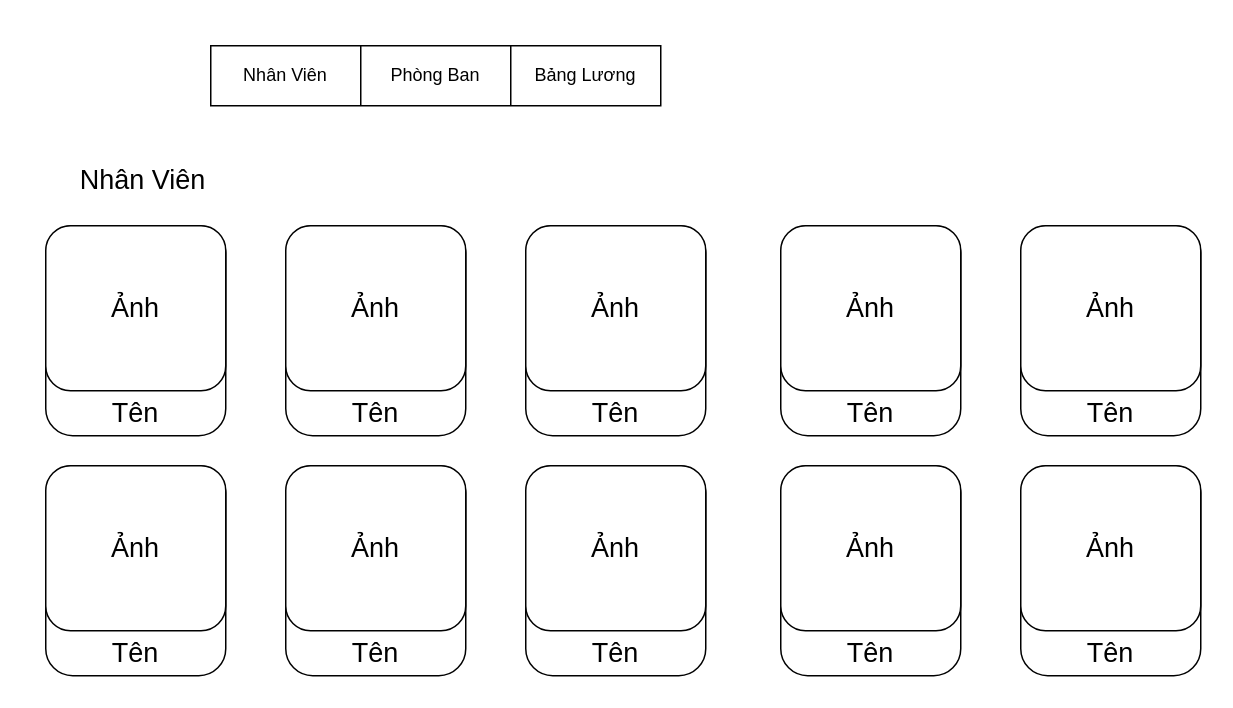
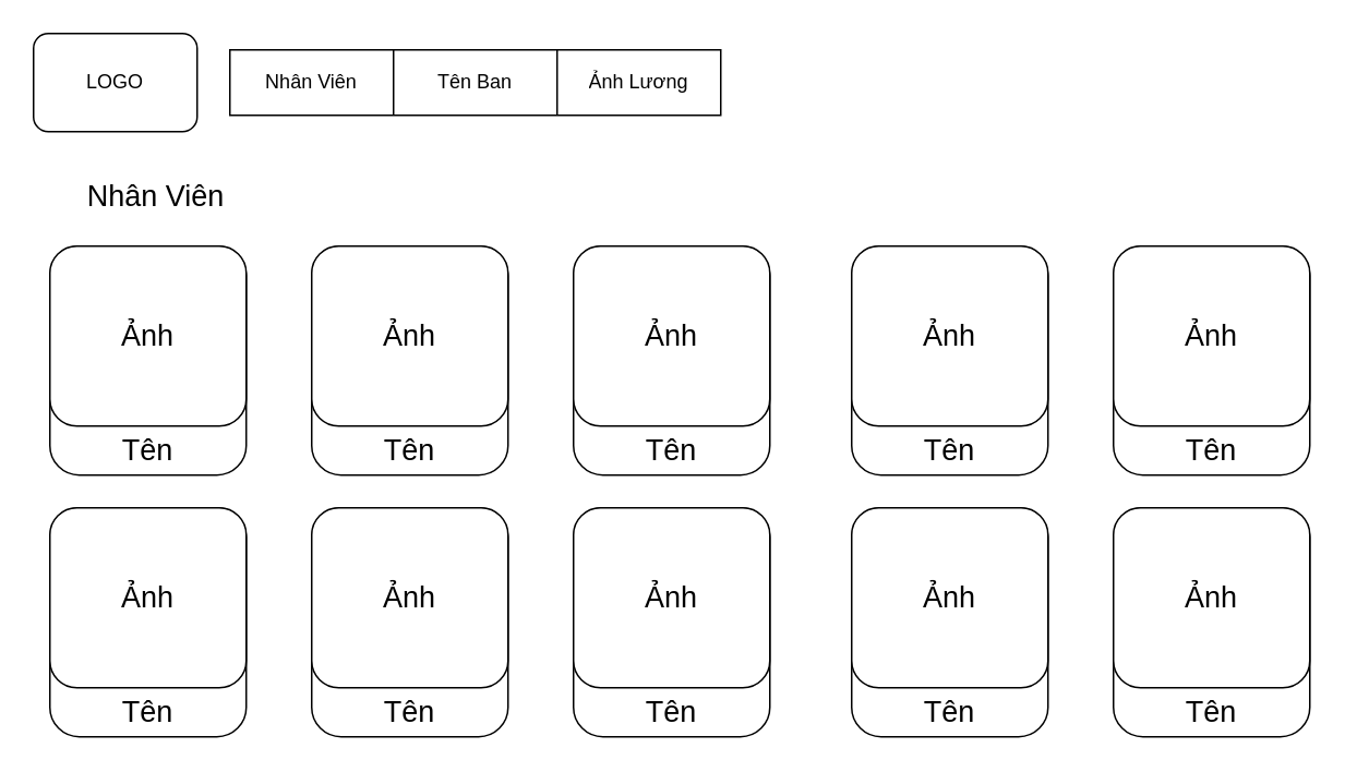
  <mxCell id="0" />
  <mxCell id="1" parent="0" />
+ <mxCell id="2" value="LOGO" style="rounded=1;whiteSpace=wrap;html=1;" vertex="1" parent="1"><mxGeometry x="20" y="20" width="100" height="60" as="geometry" /></mxCell>
  <mxCell id="3" value="" style="shape=table;startSize=0;container=1;collapsible=0;childLayout=tableLayout;" vertex="1" parent="1"><mxGeometry x="140" y="30" width="300" height="40" as="geometry" /></mxCell>
  <mxCell id="4" value="" style="shape=partialRectangle;collapsible=0;dropTarget=0;pointerEvents=0;fillColor=none;top=0;left=0;bottom=0;right=0;points=[[0,0.5],[1,0.5]];portConstraint=eastwest;" vertex="1" parent="3"><mxGeometry width="300" height="40" as="geometry" /></mxCell>
  <mxCell id="5" value="Nhân Viên" style="shape=partialRectangle;html=1;whiteSpace=wrap;connectable=0;overflow=hidden;fillColor=none;top=0;left=0;bottom=0;right=0;pointerEvents=1;" vertex="1" parent="4"><mxGeometry width="100" height="40" as="geometry"><mxRectangle width="100" height="40" as="alternateBounds" /></mxGeometry></mxCell>
- <mxCell id="6" value="Phòng Ban" style="shape=partialRectangle;html=1;whiteSpace=wrap;connectable=0;overflow=hidden;fillColor=none;top=0;left=0;bottom=0;right=0;pointerEvents=1;" vertex="1" parent="4"><mxGeometry x="100" width="100" height="40" as="geometry"><mxRectangle width="100" height="40" as="alternateBounds" /></mxGeometry></mxCell>
- <mxCell id="7" value="Bảng Lương" style="shape=partialRectangle;html=1;whiteSpace=wrap;connectable=0;overflow=hidden;fillColor=none;top=0;left=0;bottom=0;right=0;pointerEvents=1;" vertex="1" parent="4"><mxGeometry x="200" width="100" height="40" as="geometry"><mxRectangle width="100" height="40" as="alternateBounds" /></mxGeometry></mxCell>
+ <mxCell id="6" value="Tên Ban" style="shape=partialRectangle;html=1;whiteSpace=wrap;connectable=0;overflow=hidden;fillColor=none;top=0;left=0;bottom=0;right=0;pointerEvents=1;" vertex="1" parent="4"><mxGeometry x="100" width="100" height="40" as="geometry"><mxRectangle width="100" height="40" as="alternateBounds" /></mxGeometry></mxCell>
+ <mxCell id="7" value="Ảnh Lương" style="shape=partialRectangle;html=1;whiteSpace=wrap;connectable=0;overflow=hidden;fillColor=none;top=0;left=0;bottom=0;right=0;pointerEvents=1;" vertex="1" parent="4"><mxGeometry x="200" width="100" height="40" as="geometry"><mxRectangle width="100" height="40" as="alternateBounds" /></mxGeometry></mxCell>
  <mxCell id="8" value="&lt;font style=&quot;font-size: 18px&quot;&gt;Nhân Viên&lt;/font&gt;" style="text;html=1;strokeColor=none;fillColor=none;align=center;verticalAlign=middle;whiteSpace=wrap;rounded=0;" vertex="1" parent="1"><mxGeometry x="40" y="90" width="110" height="60" as="geometry" /></mxCell>
  <mxCell id="9" value="" style="rounded=1;whiteSpace=wrap;html=1;fontSize=18;fillColor=default;" vertex="1" parent="1"><mxGeometry x="30" y="150" width="120" height="140" as="geometry" /></mxCell>
  <mxCell id="10" value="" style="rounded=1;whiteSpace=wrap;html=1;fontSize=18;fillColor=default;" vertex="1" parent="1"><mxGeometry x="190" y="150" width="120" height="140" as="geometry" /></mxCell>
  <mxCell id="11" value="" style="rounded=1;whiteSpace=wrap;html=1;fontSize=18;fillColor=default;" vertex="1" parent="1"><mxGeometry x="350" y="150" width="120" height="140" as="geometry" /></mxCell>
  <mxCell id="12" value="" style="rounded=1;whiteSpace=wrap;html=1;fontSize=18;fillColor=default;" vertex="1" parent="1"><mxGeometry x="520" y="150" width="120" height="140" as="geometry" /></mxCell>
  <mxCell id="13" value="" style="rounded=1;whiteSpace=wrap;html=1;fontSize=18;fillColor=default;" vertex="1" parent="1"><mxGeometry x="680" y="150" width="120" height="140" as="geometry" /></mxCell>
  <mxCell id="14" value="" style="rounded=1;whiteSpace=wrap;html=1;fontSize=18;fillColor=default;" vertex="1" parent="1"><mxGeometry x="30" y="310" width="120" height="140" as="geometry" /></mxCell>
  <mxCell id="15" value="" style="rounded=1;whiteSpace=wrap;html=1;fontSize=18;fillColor=default;" vertex="1" parent="1"><mxGeometry x="190" y="310" width="120" height="140" as="geometry" /></mxCell>
  <mxCell id="16" value="" style="rounded=1;whiteSpace=wrap;html=1;fontSize=18;fillColor=default;" vertex="1" parent="1"><mxGeometry x="350" y="310" width="120" height="140" as="geometry" /></mxCell>
  <mxCell id="17" value="" style="rounded=1;whiteSpace=wrap;html=1;fontSize=18;fillColor=default;" vertex="1" parent="1"><mxGeometry x="520" y="310" width="120" height="140" as="geometry" /></mxCell>
  <mxCell id="18" value="" style="rounded=1;whiteSpace=wrap;html=1;fontSize=18;fillColor=default;" vertex="1" parent="1"><mxGeometry x="680" y="310" width="120" height="140" as="geometry" /></mxCell>
  <mxCell id="19" value="Ảnh" style="rounded=1;whiteSpace=wrap;html=1;fontSize=18;fillColor=default;" vertex="1" parent="1"><mxGeometry x="30" y="150" width="120" height="110" as="geometry" /></mxCell>
  <mxCell id="20" value="Ảnh" style="rounded=1;whiteSpace=wrap;html=1;fontSize=18;fillColor=default;" vertex="1" parent="1"><mxGeometry x="190" y="150" width="120" height="110" as="geometry" /></mxCell>
  <mxCell id="21" value="Ảnh" style="rounded=1;whiteSpace=wrap;html=1;fontSize=18;fillColor=default;" vertex="1" parent="1"><mxGeometry x="350" y="150" width="120" height="110" as="geometry" /></mxCell>
  <mxCell id="22" value="Ảnh" style="rounded=1;whiteSpace=wrap;html=1;fontSize=18;fillColor=default;" vertex="1" parent="1"><mxGeometry x="520" y="150" width="120" height="110" as="geometry" /></mxCell>
  <mxCell id="23" value="Ảnh" style="rounded=1;whiteSpace=wrap;html=1;fontSize=18;fillColor=default;" vertex="1" parent="1"><mxGeometry x="680" y="150" width="120" height="110" as="geometry" /></mxCell>
  <mxCell id="24" value="Ảnh" style="rounded=1;whiteSpace=wrap;html=1;fontSize=18;fillColor=default;" vertex="1" parent="1"><mxGeometry x="30" y="310" width="120" height="110" as="geometry" /></mxCell>
  <mxCell id="25" value="Ảnh" style="rounded=1;whiteSpace=wrap;html=1;fontSize=18;fillColor=default;" vertex="1" parent="1"><mxGeometry x="190" y="310" width="120" height="110" as="geometry" /></mxCell>
  <mxCell id="26" value="Ảnh" style="rounded=1;whiteSpace=wrap;html=1;fontSize=18;fillColor=default;" vertex="1" parent="1"><mxGeometry x="350" y="310" width="120" height="110" as="geometry" /></mxCell>
  <mxCell id="27" value="Ảnh" style="rounded=1;whiteSpace=wrap;html=1;fontSize=18;fillColor=default;" vertex="1" parent="1"><mxGeometry x="520" y="310" width="120" height="110" as="geometry" /></mxCell>
  <mxCell id="28" value="Ảnh" style="rounded=1;whiteSpace=wrap;html=1;fontSize=18;fillColor=default;" vertex="1" parent="1"><mxGeometry x="680" y="310" width="120" height="110" as="geometry" /></mxCell>
  <mxCell id="29" value="Tên" style="text;html=1;strokeColor=none;fillColor=none;align=center;verticalAlign=middle;whiteSpace=wrap;rounded=0;fontSize=18;" vertex="1" parent="1"><mxGeometry x="60" y="260" width="60" height="30" as="geometry" /></mxCell>
  <mxCell id="30" value="Tên" style="text;html=1;strokeColor=none;fillColor=none;align=center;verticalAlign=middle;whiteSpace=wrap;rounded=0;fontSize=18;" vertex="1" parent="1"><mxGeometry x="220" y="260" width="60" height="30" as="geometry" /></mxCell>
  <mxCell id="31" value="Tên" style="text;html=1;strokeColor=none;fillColor=none;align=center;verticalAlign=middle;whiteSpace=wrap;rounded=0;fontSize=18;" vertex="1" parent="1"><mxGeometry x="380" y="260" width="60" height="30" as="geometry" /></mxCell>
  <mxCell id="32" value="Tên" style="text;html=1;strokeColor=none;fillColor=none;align=center;verticalAlign=middle;whiteSpace=wrap;rounded=0;fontSize=18;" vertex="1" parent="1"><mxGeometry x="550" y="260" width="60" height="30" as="geometry" /></mxCell>
  <mxCell id="33" value="Tên" style="text;html=1;strokeColor=none;fillColor=none;align=center;verticalAlign=middle;whiteSpace=wrap;rounded=0;fontSize=18;" vertex="1" parent="1"><mxGeometry x="710" y="260" width="60" height="30" as="geometry" /></mxCell>
  <mxCell id="34" value="Tên" style="text;html=1;strokeColor=none;fillColor=none;align=center;verticalAlign=middle;whiteSpace=wrap;rounded=0;fontSize=18;" vertex="1" parent="1"><mxGeometry x="60" y="420" width="60" height="30" as="geometry" /></mxCell>
  <mxCell id="35" value="Tên" style="text;html=1;strokeColor=none;fillColor=none;align=center;verticalAlign=middle;whiteSpace=wrap;rounded=0;fontSize=18;" vertex="1" parent="1"><mxGeometry x="220" y="420" width="60" height="30" as="geometry" /></mxCell>
  <mxCell id="36" value="Tên" style="text;html=1;strokeColor=none;fillColor=none;align=center;verticalAlign=middle;whiteSpace=wrap;rounded=0;fontSize=18;" vertex="1" parent="1"><mxGeometry x="380" y="420" width="60" height="30" as="geometry" /></mxCell>
  <mxCell id="37" value="Tên" style="text;html=1;strokeColor=none;fillColor=none;align=center;verticalAlign=middle;whiteSpace=wrap;rounded=0;fontSize=18;" vertex="1" parent="1"><mxGeometry x="550" y="420" width="60" height="30" as="geometry" /></mxCell>
  <mxCell id="38" value="Tên" style="text;html=1;strokeColor=none;fillColor=none;align=center;verticalAlign=middle;whiteSpace=wrap;rounded=0;fontSize=18;" vertex="1" parent="1"><mxGeometry x="710" y="420" width="60" height="30" as="geometry" /></mxCell>
